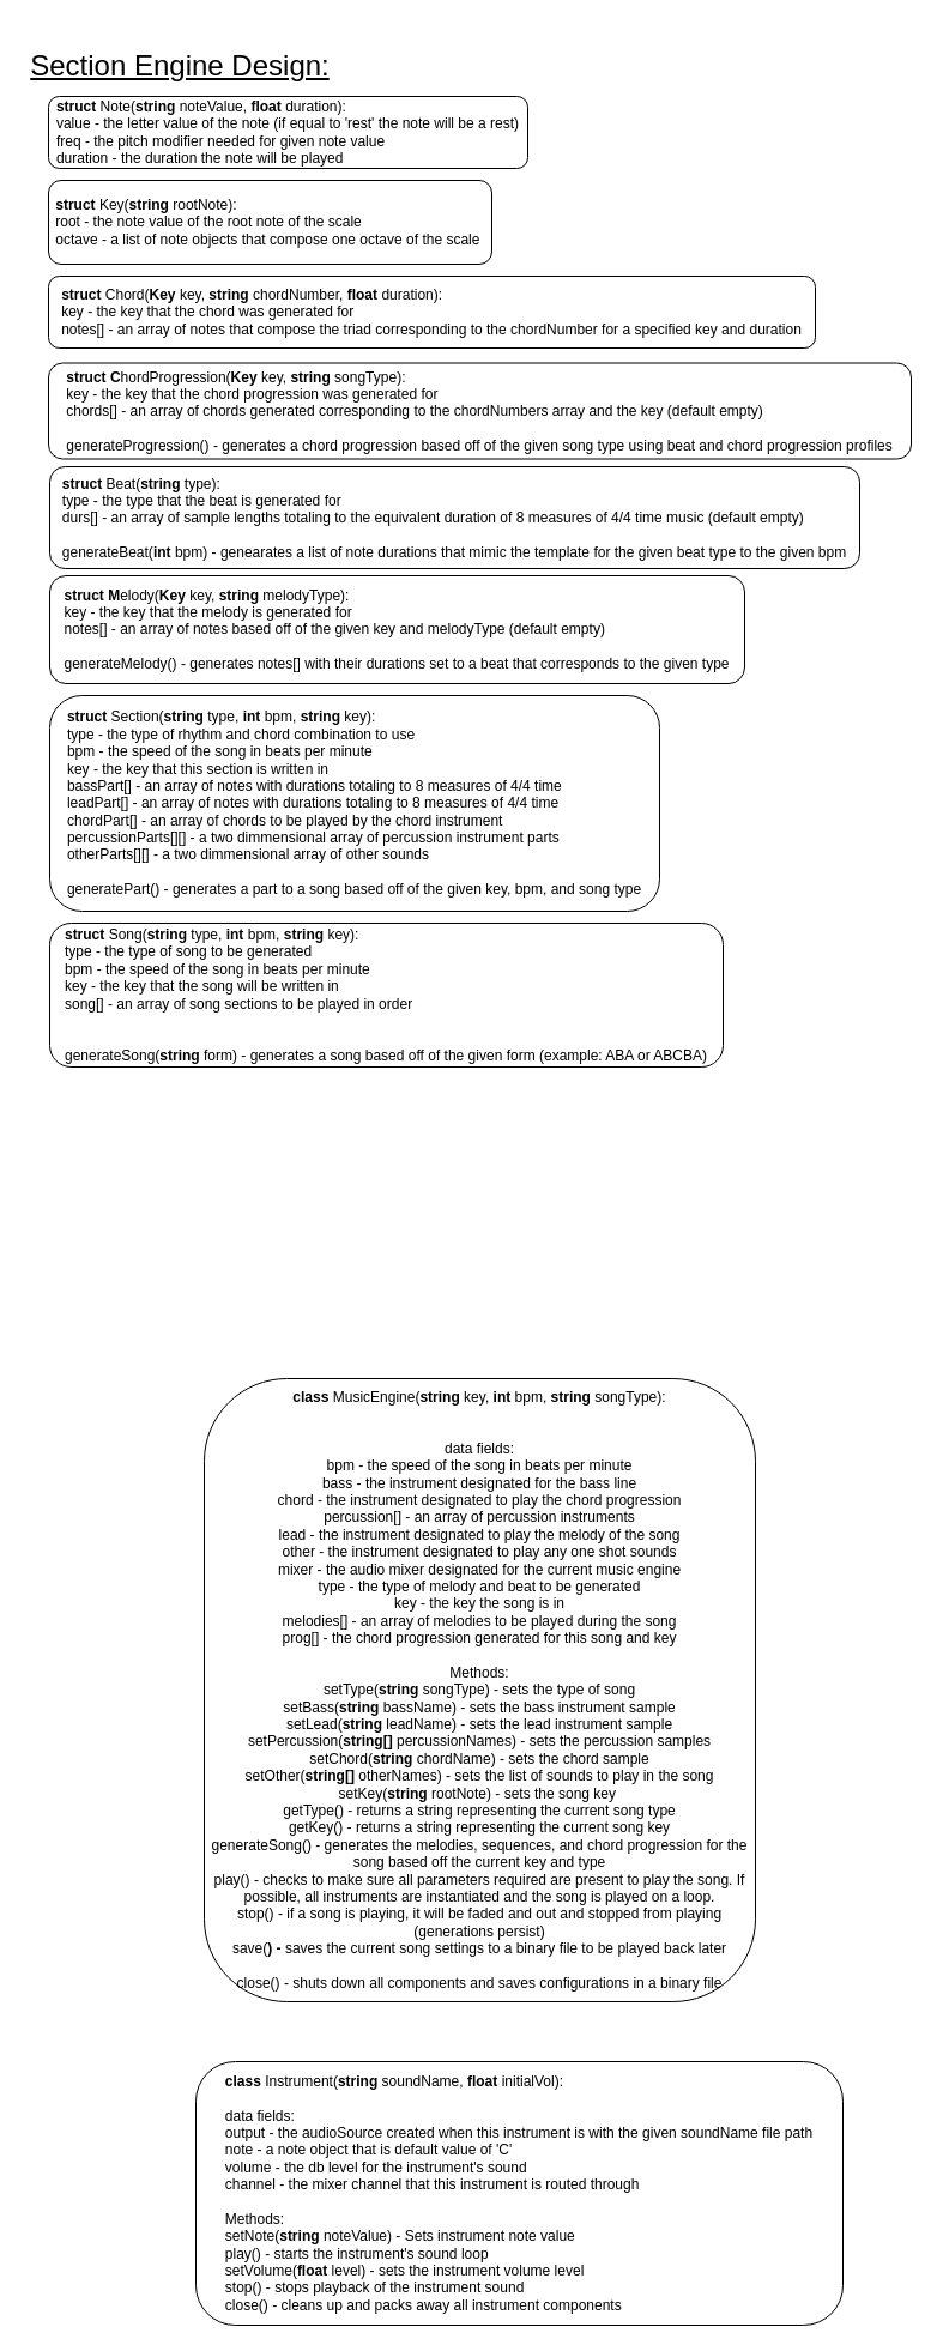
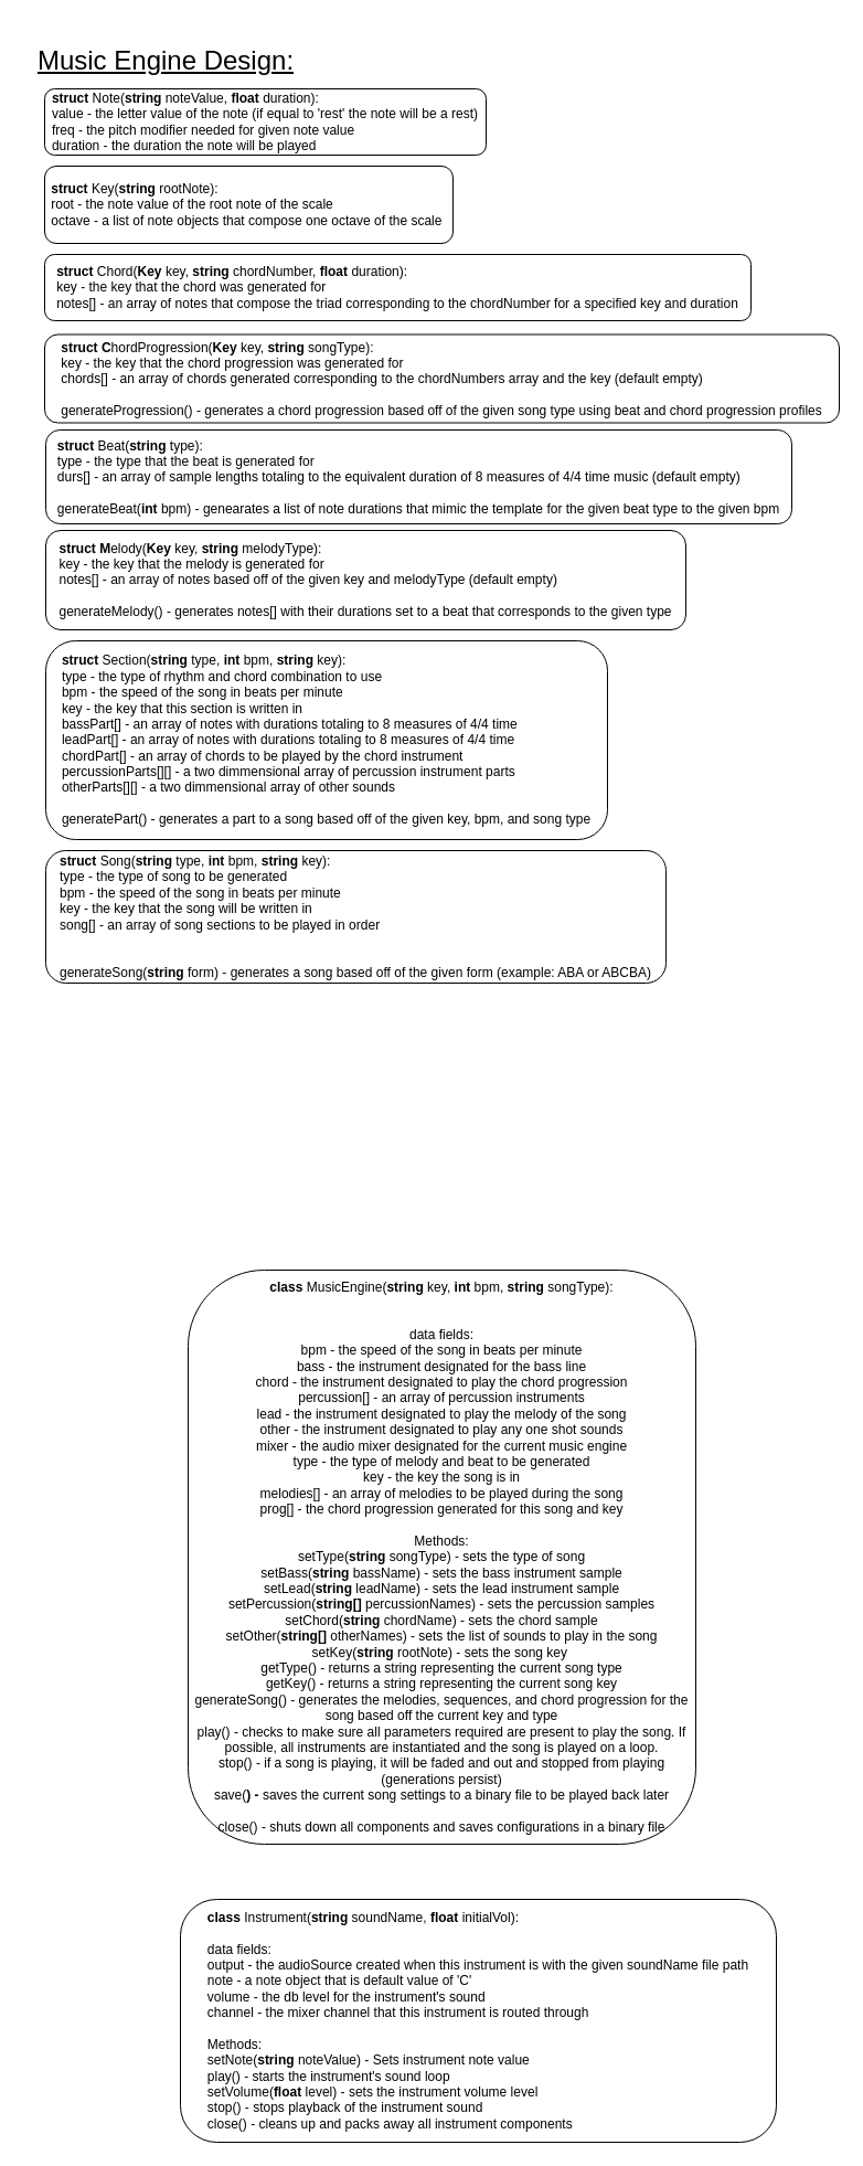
  <mxCell id="0" />
  <mxCell id="1" parent="0" />
  <mxCell id="2" value="&lt;div style=&quot;text-align: left&quot;&gt;&lt;b&gt;struct &lt;/b&gt;Note(&lt;b&gt;string &lt;/b&gt;noteValue, &lt;b&gt;float &lt;/b&gt;duration):&lt;/div&gt;&lt;div style=&quot;text-align: left&quot;&gt;&lt;span&gt;value - the letter value of the note (if equal to 'rest' the note will be a rest)&lt;/span&gt;&lt;/div&gt;&lt;div style=&quot;text-align: left&quot;&gt;&lt;span&gt;freq - the pitch modifier needed for given note value&lt;/span&gt;&lt;/div&gt;&lt;div style=&quot;text-align: left&quot;&gt;duration - the duration the note will be played&lt;/div&gt;" style="rounded=1;whiteSpace=wrap;html=1;" parent="1" vertex="1"><mxGeometry x="40" y="80" width="400" height="60" as="geometry" /></mxCell>
- <mxCell id="3" value="&lt;font style=&quot;font-size: 24px&quot;&gt;&lt;u&gt;Section Engine Design:&lt;/u&gt;&lt;/font&gt;" style="text;html=1;strokeColor=none;fillColor=none;align=center;verticalAlign=middle;whiteSpace=wrap;rounded=0;" parent="1" vertex="1"><mxGeometry x="20" y="20" width="260" height="70" as="geometry" /></mxCell>
+ <mxCell id="3" value="&lt;font style=&quot;font-size: 24px&quot;&gt;&lt;u&gt;Music Engine Design:&lt;/u&gt;&lt;/font&gt;" style="text;html=1;strokeColor=none;fillColor=none;align=center;verticalAlign=middle;whiteSpace=wrap;rounded=0;" parent="1" vertex="1"><mxGeometry x="20" y="20" width="260" height="70" as="geometry" /></mxCell>
  <mxCell id="4" value="&lt;div style=&quot;text-align: left&quot;&gt;&lt;b&gt;class&lt;/b&gt; Instrument(&lt;b&gt;string &lt;/b&gt;soundName, &lt;b&gt;float&lt;/b&gt;&amp;nbsp;initialVol):&lt;/div&gt;&lt;div style=&quot;text-align: left&quot;&gt;&lt;br&gt;&lt;/div&gt;&lt;div style=&quot;text-align: left&quot;&gt;data fields:&lt;/div&gt;&lt;div style=&quot;text-align: left&quot;&gt;&lt;span&gt;output - the audioSource created when this instrument is with the given soundName file path&lt;/span&gt;&lt;/div&gt;&lt;div style=&quot;text-align: left&quot;&gt;&lt;span&gt;note - a note object that is default value of 'C'&lt;/span&gt;&lt;/div&gt;&lt;div style=&quot;text-align: left&quot;&gt;&lt;span&gt;volume - the db level for the instrument's sound&lt;/span&gt;&lt;/div&gt;&lt;div style=&quot;text-align: left&quot;&gt;&lt;span&gt;channel - the mixer channel that this instrument is routed through&lt;/span&gt;&lt;/div&gt;&lt;div style=&quot;text-align: left&quot;&gt;&lt;br&gt;&lt;/div&gt;&lt;div style=&quot;text-align: left&quot;&gt;&lt;span&gt;Methods:&lt;/span&gt;&lt;/div&gt;&lt;div style=&quot;text-align: left&quot;&gt;setNote(&lt;b&gt;string&lt;/b&gt;&amp;nbsp;noteValue) - Sets instrument note value&lt;/div&gt;&lt;div style=&quot;text-align: left&quot;&gt;play() - starts the instrument's sound loop&lt;/div&gt;&lt;div style=&quot;text-align: left&quot;&gt;setVolume(&lt;b&gt;float&lt;/b&gt;&amp;nbsp;level) - sets the instrument volume level&lt;/div&gt;&lt;div style=&quot;text-align: left&quot;&gt;stop() - stops playback of the instrument sound&lt;/div&gt;&lt;div style=&quot;text-align: left&quot;&gt;close() - cleans up and packs away all instrument components&lt;/div&gt;" style="rounded=1;whiteSpace=wrap;html=1;" parent="1" vertex="1"><mxGeometry x="163" y="1720" width="540" height="220" as="geometry" /></mxCell>
  <mxCell id="5" value="&lt;div style=&quot;text-align: left&quot;&gt;&lt;b&gt;struct &lt;/b&gt;&lt;span&gt;Key(&lt;b&gt;string&lt;/b&gt; rootNote):&lt;/span&gt;&lt;/div&gt;&lt;div style=&quot;text-align: left&quot;&gt;&lt;span&gt;root - the note value of the root note of the scale&lt;/span&gt;&lt;/div&gt;&lt;div style=&quot;text-align: left&quot;&gt;&lt;span&gt;octave - a list of note objects that compose one octave of the scale&amp;nbsp;&lt;/span&gt;&lt;/div&gt;" style="rounded=1;whiteSpace=wrap;html=1;" vertex="1" parent="1"><mxGeometry x="40" y="150" width="370" height="70" as="geometry" /></mxCell>
  <mxCell id="6" value="&lt;div style=&quot;text-align: left&quot;&gt;&lt;b&gt;struct&lt;/b&gt; Chord(&lt;b&gt;Key &lt;/b&gt;key, &lt;b&gt;string &lt;/b&gt;chordNumber, &lt;b&gt;float &lt;/b&gt;duration):&lt;/div&gt;&lt;div style=&quot;text-align: left&quot;&gt;key - the key that the chord was generated for&lt;/div&gt;&lt;div style=&quot;text-align: left&quot;&gt;notes[] - an array of notes that compose the triad corresponding to the chordNumber for a specified key and duration&lt;/div&gt;" style="rounded=1;whiteSpace=wrap;html=1;" vertex="1" parent="1"><mxGeometry x="40" y="230" width="640" height="60" as="geometry" /></mxCell>
  <mxCell id="7" value="&lt;div style=&quot;text-align: left&quot;&gt;&lt;b&gt;struct C&lt;/b&gt;hordProgression(&lt;b&gt;Key &lt;/b&gt;key, &lt;b&gt;string&lt;/b&gt;&amp;nbsp;songType):&lt;/div&gt;&lt;div style=&quot;text-align: left&quot;&gt;key - the key that the chord progression was generated for&lt;/div&gt;&lt;div style=&quot;text-align: left&quot;&gt;chords[] - an array of chords generated corresponding to the chordNumbers array and the key (default empty)&amp;nbsp;&lt;/div&gt;&lt;div style=&quot;text-align: left&quot;&gt;&lt;br&gt;&lt;/div&gt;&lt;div style=&quot;text-align: left&quot;&gt;generateProgression() - generates a chord progression based off of the given song type using beat and chord progression profiles&lt;/div&gt;" style="rounded=1;whiteSpace=wrap;html=1;" vertex="1" parent="1"><mxGeometry x="40" y="302.5" width="720" height="80" as="geometry" /></mxCell>
  <mxCell id="8" value="&lt;div style=&quot;text-align: left&quot;&gt;&lt;b&gt;struct M&lt;/b&gt;elody(&lt;b&gt;Key &lt;/b&gt;key, &lt;b&gt;string&lt;/b&gt;&amp;nbsp;melodyType):&lt;/div&gt;&lt;div style=&quot;text-align: left&quot;&gt;&lt;span&gt;key - the key that the melody is generated for&lt;/span&gt;&lt;/div&gt;&lt;div style=&quot;text-align: left&quot;&gt;notes[] - an array of notes based off of the given key and melodyType (default empty)&lt;/div&gt;&lt;div style=&quot;text-align: left&quot;&gt;&lt;br&gt;&lt;/div&gt;&lt;div style=&quot;text-align: left&quot;&gt;generateMelody() - generates notes[] with their durations set to a beat that corresponds to the given type&lt;/div&gt;" style="rounded=1;whiteSpace=wrap;html=1;" vertex="1" parent="1"><mxGeometry x="41" y="480" width="580" height="90" as="geometry" /></mxCell>
  <mxCell id="9" value="&lt;div style=&quot;text-align: center&quot;&gt;&lt;b&gt;class &lt;/b&gt;MusicEngine(&lt;b&gt;string &lt;/b&gt;key, &lt;b&gt;int &lt;/b&gt;bpm, &lt;b&gt;string &lt;/b&gt;songType):&lt;/div&gt;&lt;div style=&quot;text-align: center&quot;&gt;&lt;span&gt;&lt;br&gt;&lt;/span&gt;&lt;/div&gt;&lt;div style=&quot;text-align: center&quot;&gt;&lt;br&gt;&lt;/div&gt;&lt;div style=&quot;text-align: center&quot;&gt;&lt;span&gt;data fields:&lt;/span&gt;&lt;/div&gt;&lt;div style=&quot;text-align: center&quot;&gt;&lt;span&gt;bpm - the speed of the song in beats per minute&lt;/span&gt;&lt;/div&gt;&lt;div style=&quot;text-align: center&quot;&gt;&lt;span&gt;bass - the instrument designated for the bass line&lt;/span&gt;&lt;/div&gt;&lt;div style=&quot;text-align: center&quot;&gt;&lt;span&gt;chord - the instrument designated to play the chord progression&lt;/span&gt;&lt;/div&gt;&lt;div style=&quot;text-align: center&quot;&gt;&lt;span&gt;percussion[] - an array of percussion instruments&lt;/span&gt;&lt;/div&gt;&lt;div style=&quot;text-align: center&quot;&gt;&lt;span&gt;lead - the instrument designated to play the melody of the song&lt;/span&gt;&lt;/div&gt;&lt;div style=&quot;text-align: center&quot;&gt;other - the instrument designated to play any one shot sounds&lt;/div&gt;&lt;div style=&quot;text-align: center&quot;&gt;&lt;span&gt;mixer - the audio mixer designated for the current music engine&lt;/span&gt;&lt;/div&gt;&lt;div style=&quot;text-align: center&quot;&gt;type - the type of melody and beat to be generated&lt;/div&gt;&lt;div style=&quot;text-align: center&quot;&gt;key - the key the song is in&lt;/div&gt;&lt;div style=&quot;text-align: center&quot;&gt;melodies[] - an array of melodies to be played during the song&lt;/div&gt;&lt;div style=&quot;text-align: center&quot;&gt;prog[] - the chord progression generated for this song and key&lt;/div&gt;&lt;div style=&quot;text-align: center&quot;&gt;&lt;br&gt;&lt;/div&gt;&lt;div style=&quot;text-align: center&quot;&gt;Methods:&lt;/div&gt;&lt;div style=&quot;text-align: center&quot;&gt;setType(&lt;b&gt;string &lt;/b&gt;songType) - sets the type of song&lt;/div&gt;&lt;div style=&quot;text-align: center&quot;&gt;setBass(&lt;b&gt;string &lt;/b&gt;bassName) - sets the bass instrument sample&lt;/div&gt;&lt;div style=&quot;text-align: center&quot;&gt;setLead(&lt;b&gt;string &lt;/b&gt;leadName) - sets the lead instrument sample&lt;/div&gt;&lt;div style=&quot;text-align: center&quot;&gt;setPercussion(&lt;b&gt;string[] &lt;/b&gt;percussionNames) - sets the percussion samples&lt;/div&gt;&lt;div style=&quot;text-align: center&quot;&gt;setChord(&lt;b&gt;string &lt;/b&gt;chordName) - sets the chord sample&lt;/div&gt;&lt;div style=&quot;text-align: center&quot;&gt;setOther(&lt;b&gt;string[] &lt;/b&gt;otherNames) - sets the list of sounds to play in the song&lt;/div&gt;&lt;div style=&quot;text-align: center&quot;&gt;setKey(&lt;b&gt;string&lt;/b&gt;&amp;nbsp;rootNote) - sets the song key&amp;nbsp;&lt;/div&gt;&lt;div style=&quot;text-align: center&quot;&gt;getType() - returns a string representing the current song type&lt;/div&gt;&lt;div style=&quot;text-align: center&quot;&gt;getKey() - returns a string representing the current song key&lt;/div&gt;&lt;div style=&quot;text-align: center&quot;&gt;generateSong() - generates the melodies, sequences, and chord progression for the song based off the current key and type&lt;/div&gt;&lt;div style=&quot;text-align: center&quot;&gt;play() - checks to make sure all parameters required are present to play the song. If possible, all instruments are instantiated and the song is played on a loop.&lt;/div&gt;&lt;div style=&quot;text-align: center&quot;&gt;stop() - if a song is playing, it will be faded and out and stopped from playing (generations persist)&lt;/div&gt;&lt;div style=&quot;text-align: center&quot;&gt;save(&lt;b&gt;) - &lt;/b&gt;saves the current song settings to a binary file to be played back later&lt;/div&gt;&lt;div style=&quot;text-align: center&quot;&gt;&lt;br&gt;&lt;/div&gt;&lt;div style=&quot;text-align: center&quot;&gt;close() - shuts down all components and saves configurations in a binary file&lt;/div&gt;" style="rounded=1;whiteSpace=wrap;html=1;" vertex="1" parent="1"><mxGeometry x="170" y="1150" width="460" height="520" as="geometry" /></mxCell>
  <mxCell id="10" value="&lt;div style=&quot;text-align: left&quot;&gt;&lt;b&gt;struct&lt;/b&gt;&amp;nbsp;Beat(&lt;b&gt;string &lt;/b&gt;type):&lt;/div&gt;&lt;div style=&quot;text-align: left&quot;&gt;&lt;span&gt;type - the type that the beat is generated for&lt;/span&gt;&lt;/div&gt;&lt;div style=&quot;text-align: left&quot;&gt;durs[] - an array of sample lengths totaling to the equivalent duration of 8 measures of 4/4 time music (default empty)&lt;/div&gt;&lt;div style=&quot;text-align: left&quot;&gt;&lt;br&gt;&lt;/div&gt;&lt;div style=&quot;text-align: left&quot;&gt;&lt;span&gt;generateBeat(&lt;/span&gt;&lt;b&gt;int &lt;/b&gt;&lt;span&gt;bpm) - genearates a list of note durations that mimic the template for the given beat type to the given bpm&lt;/span&gt;&lt;/div&gt;" style="rounded=1;whiteSpace=wrap;html=1;" vertex="1" parent="1"><mxGeometry x="41" y="389" width="676" height="85" as="geometry" /></mxCell>
  <mxCell id="11" value="&lt;div style=&quot;text-align: left&quot;&gt;&lt;b&gt;struct &lt;/b&gt;&lt;span&gt;Song(&lt;/span&gt;&lt;b&gt;string &lt;/b&gt;&lt;span&gt;type, &lt;/span&gt;&lt;b&gt;int &lt;/b&gt;&lt;span&gt;bpm, &lt;/span&gt;&lt;b&gt;string &lt;/b&gt;&lt;span&gt;key):&lt;/span&gt;&lt;/div&gt;&lt;div style=&quot;text-align: left&quot;&gt;&lt;span&gt;type - the type of song to be generated&lt;/span&gt;&lt;/div&gt;&lt;div style=&quot;text-align: left&quot;&gt;&lt;span&gt;bpm - the speed of the song in beats per minute&lt;/span&gt;&lt;/div&gt;&lt;div style=&quot;text-align: left&quot;&gt;&lt;span&gt;key - the key that the song will be written in&lt;/span&gt;&lt;/div&gt;&lt;div style=&quot;text-align: left&quot;&gt;song[] - an array of song sections to be played in order&lt;/div&gt;&lt;div style=&quot;text-align: left&quot;&gt;&lt;br&gt;&lt;/div&gt;&lt;div style=&quot;text-align: left&quot;&gt;&lt;br&gt;&lt;/div&gt;&lt;div style=&quot;text-align: left&quot;&gt;&lt;span&gt;generateSong(&lt;/span&gt;&lt;b&gt;string&lt;/b&gt;&lt;span&gt;&amp;nbsp;form) - generates a song based off of the given form (example: ABA or ABCBA)&lt;/span&gt;&lt;/div&gt;" style="rounded=1;whiteSpace=wrap;html=1;" vertex="1" parent="1"><mxGeometry x="41" y="770" width="562" height="120" as="geometry" /></mxCell>
  <mxCell id="12" value="&lt;div style=&quot;text-align: left&quot;&gt;&lt;b&gt;struct&amp;nbsp;&lt;/b&gt;&lt;span&gt;Section(&lt;/span&gt;&lt;b&gt;string &lt;/b&gt;&lt;span&gt;type, &lt;/span&gt;&lt;b&gt;int &lt;/b&gt;&lt;span&gt;bpm, &lt;/span&gt;&lt;b&gt;string &lt;/b&gt;&lt;span&gt;key):&lt;/span&gt;&lt;/div&gt;&lt;div style=&quot;text-align: left&quot;&gt;&lt;span&gt;type - the type of rhythm and chord combination to use&lt;/span&gt;&lt;/div&gt;&lt;div style=&quot;text-align: left&quot;&gt;&lt;span&gt;bpm - the speed of the song in beats per minute&lt;/span&gt;&lt;/div&gt;&lt;div style=&quot;text-align: left&quot;&gt;&lt;span&gt;key - the key that this section is written in&lt;/span&gt;&lt;/div&gt;&lt;div style=&quot;text-align: left&quot;&gt;&lt;span&gt;bassPart[] - an array of notes with durations totaling to 8 measures of 4/4 time&lt;/span&gt;&lt;/div&gt;&lt;div style=&quot;text-align: left&quot;&gt;&lt;span&gt;leadPart[] - an array of notes with durations totaling to 8 measures of 4/4 time&lt;/span&gt;&lt;/div&gt;&lt;div style=&quot;text-align: left&quot;&gt;&lt;span&gt;chordPart[] - an array of chords to be played by the chord instrument&lt;/span&gt;&lt;/div&gt;&lt;div style=&quot;text-align: left&quot;&gt;&lt;span&gt;percussionParts[][] - a two dimmensional array of percussion instrument parts&lt;/span&gt;&lt;/div&gt;&lt;div style=&quot;text-align: left&quot;&gt;&lt;span&gt;otherParts[][] - a two dimmensional array of other sounds&lt;/span&gt;&lt;/div&gt;&lt;div style=&quot;text-align: left&quot;&gt;&lt;span&gt;&lt;br&gt;&lt;/span&gt;&lt;/div&gt;&lt;div style=&quot;text-align: left&quot;&gt;&lt;span&gt;generatePart() - generates a part to a song based off of the given key, bpm, and song type&lt;/span&gt;&lt;/div&gt;" style="rounded=1;whiteSpace=wrap;html=1;" vertex="1" parent="1"><mxGeometry x="41" y="580" width="509" height="180" as="geometry" /></mxCell>
